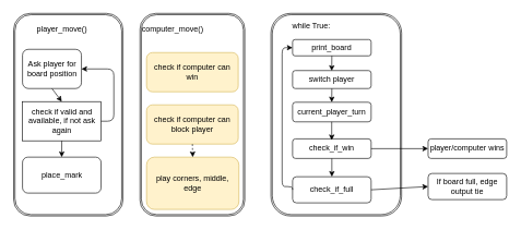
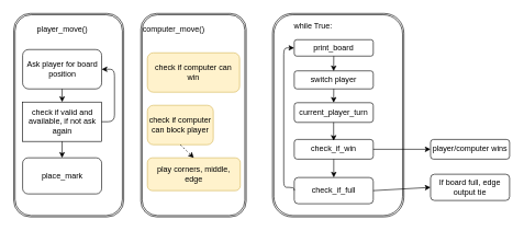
  <mxCell id="0" />
  <mxCell id="1" parent="0" />
  <mxCell id="2" value="" style="shape=ext;double=1;rounded=1;whiteSpace=wrap;html=1;" parent="1" vertex="1"><mxGeometry x="413" y="20" width="199.5" height="310" as="geometry" /></mxCell>
  <mxCell id="3" value="" style="shape=ext;double=1;rounded=1;whiteSpace=wrap;html=1;" parent="1" vertex="1"><mxGeometry x="20" y="20" width="167" height="310" as="geometry" /></mxCell>
  <mxCell id="4" value="" style="shape=ext;double=1;rounded=1;whiteSpace=wrap;html=1;" parent="1" vertex="1"><mxGeometry x="213" y="20" width="160" height="310" as="geometry" /></mxCell>
- <mxCell id="5" value="Ask player for board position" style="rounded=1;whiteSpace=wrap;html=1;" parent="1" vertex="1"><mxGeometry x="33.5" y="75" width="90" height="60" as="geometry" /></mxCell>
+ <mxCell id="5" value="Ask player for board position" style="rounded=1;whiteSpace=wrap;html=1;" parent="1" vertex="1"><mxGeometry x="33.5" y="75" width="120" height="60" as="geometry" /></mxCell>
  <mxCell id="6" value="check if computer can win" style="rounded=1;whiteSpace=wrap;html=1;fillColor=#fff2cc;strokeColor=#d6b656;" parent="1" vertex="1"><mxGeometry x="223" y="80" width="140" height="60" as="geometry" /></mxCell>
- <mxCell id="7" value="check if computer can block player" style="rounded=1;whiteSpace=wrap;html=1;fillColor=#fff2cc;strokeColor=#d6b656;" parent="1" vertex="1"><mxGeometry x="223" y="160" width="140" height="60" as="geometry" /></mxCell>
+ <mxCell id="7" value="check if computer can block player" style="rounded=1;whiteSpace=wrap;html=1;fillColor=#fff2cc;strokeColor=#d6b656;" parent="1" vertex="1"><mxGeometry x="223" y="160" width="100" height="60" as="geometry" /></mxCell>
  <mxCell id="8" value="check if valid and available, if not ask again" style="whiteSpace=wrap;html=1;rounded=0;" parent="1" vertex="1"><mxGeometry x="33.5" y="155" width="120" height="60" as="geometry" /></mxCell>
  <mxCell id="9" value="check_if_full" style="rounded=1;whiteSpace=wrap;html=1;" parent="1" vertex="1"><mxGeometry x="446" y="270" width="120" height="40" as="geometry" /></mxCell>
  <mxCell id="10" value="If board full, edge output tie" style="rounded=1;whiteSpace=wrap;html=1;" parent="1" vertex="1"><mxGeometry x="653" y="265" width="120" height="40" as="geometry" /></mxCell>
  <mxCell id="11" value="check_if_win" style="rounded=1;whiteSpace=wrap;html=1;" parent="1" vertex="1"><mxGeometry x="446" y="212" width="120" height="30" as="geometry" /></mxCell>
  <mxCell id="12" value="player/computer wins" style="rounded=1;whiteSpace=wrap;html=1;" parent="1" vertex="1"><mxGeometry x="653" y="212" width="120" height="30" as="geometry" /></mxCell>
  <mxCell id="13" value="" style="endArrow=classic;html=1;startArrow=none;entryX=0;entryY=0.5;entryDx=0;entryDy=0;" parent="1" source="11" target="12" edge="1"><mxGeometry width="50" height="50" relative="1" as="geometry"><mxPoint x="460" y="-190" as="sourcePoint" /><mxPoint x="871" y="70" as="targetPoint" /><Array as="points" /></mxGeometry></mxCell>
  <mxCell id="14" value="" style="endArrow=classic;html=1;entryX=0.5;entryY=0;entryDx=0;entryDy=0;exitX=0.5;exitY=1;exitDx=0;exitDy=0;" parent="1" source="5" target="8" edge="1"><mxGeometry width="50" height="50" relative="1" as="geometry"><mxPoint x="223.5" y="-15" as="sourcePoint" /><mxPoint x="223.5" y="5" as="targetPoint" /></mxGeometry></mxCell>
  <mxCell id="15" value="player_move()" style="text;html=1;strokeColor=none;fillColor=none;align=center;verticalAlign=middle;whiteSpace=wrap;rounded=0;" parent="1" vertex="1"><mxGeometry x="63.5" y="35" width="60" height="20" as="geometry" /></mxCell>
  <mxCell id="16" value="" style="endArrow=classic;html=1;startArrow=none;entryX=0;entryY=0.5;entryDx=0;entryDy=0;exitX=1;exitY=0.5;exitDx=0;exitDy=0;" parent="1" target="10" edge="1" source="9"><mxGeometry width="50" height="50" relative="1" as="geometry"><mxPoint x="765" y="160" as="sourcePoint" /><mxPoint x="878" y="170" as="targetPoint" /><Array as="points" /></mxGeometry></mxCell>
  <mxCell id="17" value="computer_move()" style="text;html=1;strokeColor=none;fillColor=none;align=center;verticalAlign=middle;whiteSpace=wrap;rounded=0;" parent="1" vertex="1"><mxGeometry x="233" y="30" width="60" height="30" as="geometry" /></mxCell>
  <mxCell id="18" value="place_mark" style="rounded=1;whiteSpace=wrap;html=1;" parent="1" vertex="1"><mxGeometry x="33.5" y="240" width="120" height="55" as="geometry" /></mxCell>
- <mxCell id="19" value="play corners, middle, edge" style="rounded=1;whiteSpace=wrap;html=1;fillColor=#fff2cc;strokeColor=#d6b656;" parent="1" vertex="1"><mxGeometry x="223" y="240" width="141" height="80" as="geometry" /></mxCell>
+ <mxCell id="19" value="play corners, middle, edge" style="rounded=1;whiteSpace=wrap;html=1;fillColor=#fff2cc;strokeColor=#d6b656;" parent="1" vertex="1"><mxGeometry x="223" y="240" width="141" height="50" as="geometry" /></mxCell>
  <mxCell id="20" value="" style="endArrow=classic;html=1;exitX=0.5;exitY=1;exitDx=0;exitDy=0;entryX=0.5;entryY=0;entryDx=0;entryDy=0;dashed=1;" parent="1" source="7" target="19" edge="1"><mxGeometry width="50" height="50" relative="1" as="geometry"><mxPoint x="303" y="150" as="sourcePoint" /><mxPoint x="294" y="240" as="targetPoint" /></mxGeometry></mxCell>
  <mxCell id="21" value="switch player" style="rounded=1;whiteSpace=wrap;html=1;" parent="1" vertex="1"><mxGeometry x="446" y="107.5" width="120" height="27.5" as="geometry" /></mxCell>
  <mxCell id="22" value="current_player_turn" style="rounded=1;whiteSpace=wrap;html=1;" parent="1" vertex="1"><mxGeometry x="446" y="156" width="120" height="30" as="geometry" /></mxCell>
  <mxCell id="23" value="" style="endArrow=classic;html=1;entryX=0.5;entryY=0;entryDx=0;entryDy=0;" parent="1" source="11" target="9" edge="1"><mxGeometry width="50" height="50" relative="1" as="geometry"><mxPoint x="682.5" y="170" as="sourcePoint" /><mxPoint x="732.5" y="120" as="targetPoint" /></mxGeometry></mxCell>
  <mxCell id="24" value="print_board" style="rounded=1;whiteSpace=wrap;html=1;" vertex="1" parent="1"><mxGeometry x="446" y="60" width="120" height="25" as="geometry" /></mxCell>
  <mxCell id="25" value="" style="endArrow=classic;html=1;entryX=0.5;entryY=0;entryDx=0;entryDy=0;exitX=0.5;exitY=1;exitDx=0;exitDy=0;" edge="1" parent="1" source="8"><mxGeometry width="50" height="50" relative="1" as="geometry"><mxPoint x="93.38" y="220" as="sourcePoint" /><mxPoint x="93.38" y="240" as="targetPoint" /></mxGeometry></mxCell>
  <mxCell id="26" value="" style="edgeStyle=segmentEdgeStyle;endArrow=classic;html=1;entryX=1;entryY=0.5;entryDx=0;entryDy=0;exitX=1;exitY=0.5;exitDx=0;exitDy=0;" edge="1" parent="1" source="8" target="5"><mxGeometry width="50" height="50" relative="1" as="geometry"><mxPoint x="173" y="180" as="sourcePoint" /><mxPoint x="223" y="130" as="targetPoint" /><Array as="points"><mxPoint x="173" y="185" /><mxPoint x="173" y="105" /></Array></mxGeometry></mxCell>
  <mxCell id="27" value="while True:" style="text;html=1;strokeColor=none;fillColor=none;align=center;verticalAlign=middle;whiteSpace=wrap;rounded=0;" vertex="1" parent="1"><mxGeometry x="430" y="25" width="90" height="30" as="geometry" /></mxCell>
  <mxCell id="28" value="" style="endArrow=classic;html=1;entryX=0.5;entryY=0;entryDx=0;entryDy=0;" edge="1" parent="1"><mxGeometry width="50" height="50" relative="1" as="geometry"><mxPoint x="505.8" y="186" as="sourcePoint" /><mxPoint x="505.8" y="214" as="targetPoint" /></mxGeometry></mxCell>
  <mxCell id="29" value="" style="endArrow=classic;html=1;entryX=0.5;entryY=0;entryDx=0;entryDy=0;exitX=0.5;exitY=1;exitDx=0;exitDy=0;" edge="1" parent="1" source="21"><mxGeometry width="50" height="50" relative="1" as="geometry"><mxPoint x="506" y="140" as="sourcePoint" /><mxPoint x="505.8" y="156" as="targetPoint" /></mxGeometry></mxCell>
  <mxCell id="30" value="" style="endArrow=classic;html=1;entryX=0.5;entryY=0;entryDx=0;entryDy=0;exitX=0.5;exitY=1;exitDx=0;exitDy=0;" edge="1" parent="1" source="24"><mxGeometry width="50" height="50" relative="1" as="geometry"><mxPoint x="506" y="90" as="sourcePoint" /><mxPoint x="505.8" y="108" as="targetPoint" /></mxGeometry></mxCell>
  <mxCell id="31" value="" style="edgeStyle=segmentEdgeStyle;endArrow=classic;html=1;entryX=0;entryY=0.5;entryDx=0;entryDy=0;exitX=0;exitY=0.5;exitDx=0;exitDy=0;" edge="1" parent="1" source="9" target="24"><mxGeometry width="50" height="50" relative="1" as="geometry"><mxPoint x="384" y="110" as="sourcePoint" /><mxPoint x="434" y="60" as="targetPoint" /><Array as="points"><mxPoint x="430" y="285" /><mxPoint x="430" y="72" /></Array></mxGeometry></mxCell>
